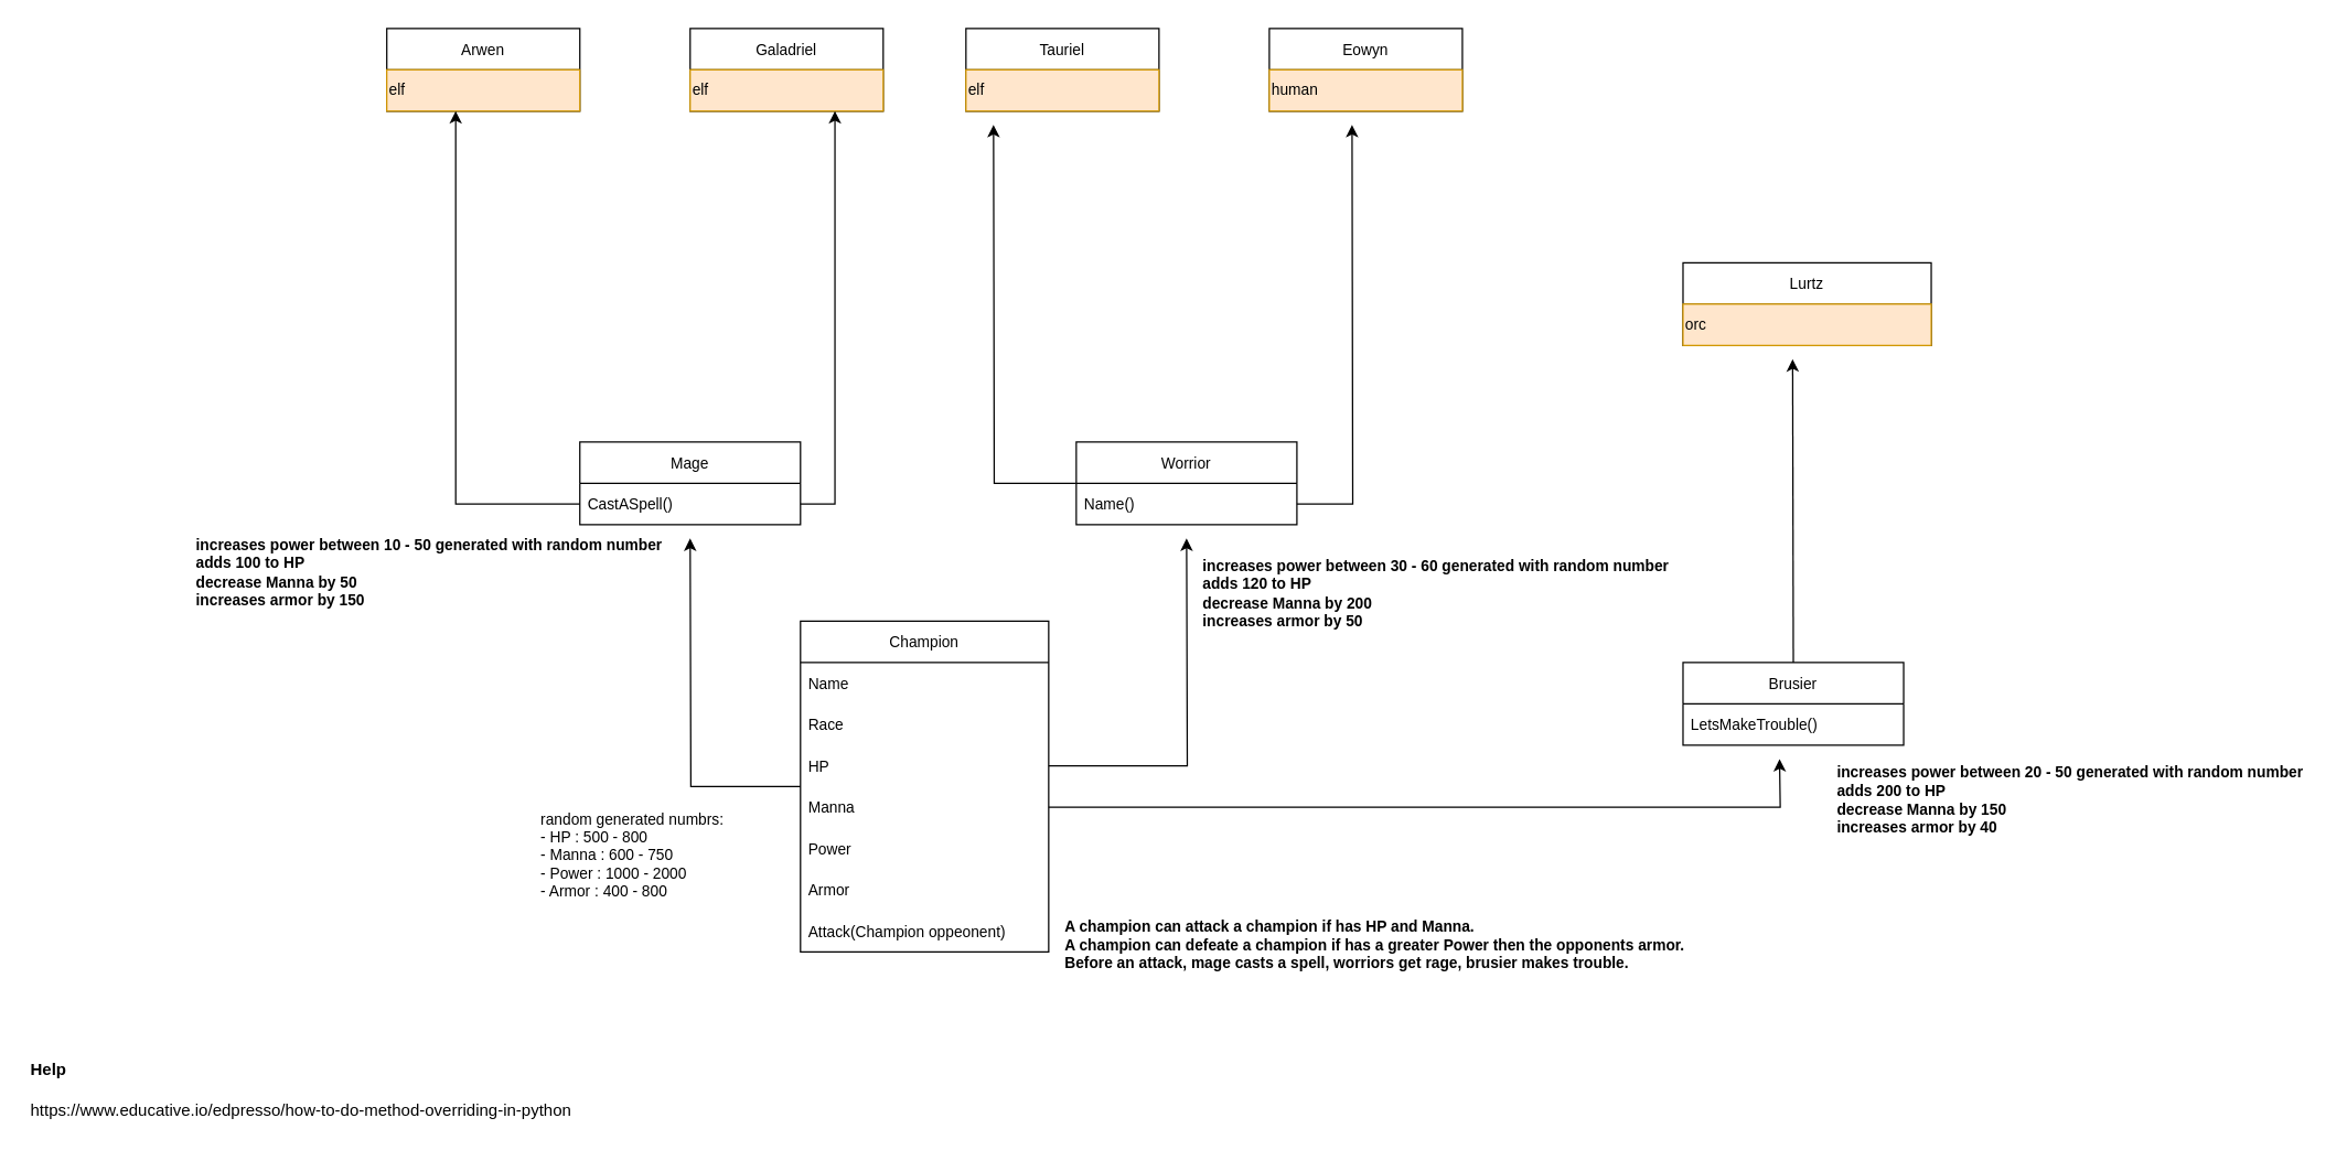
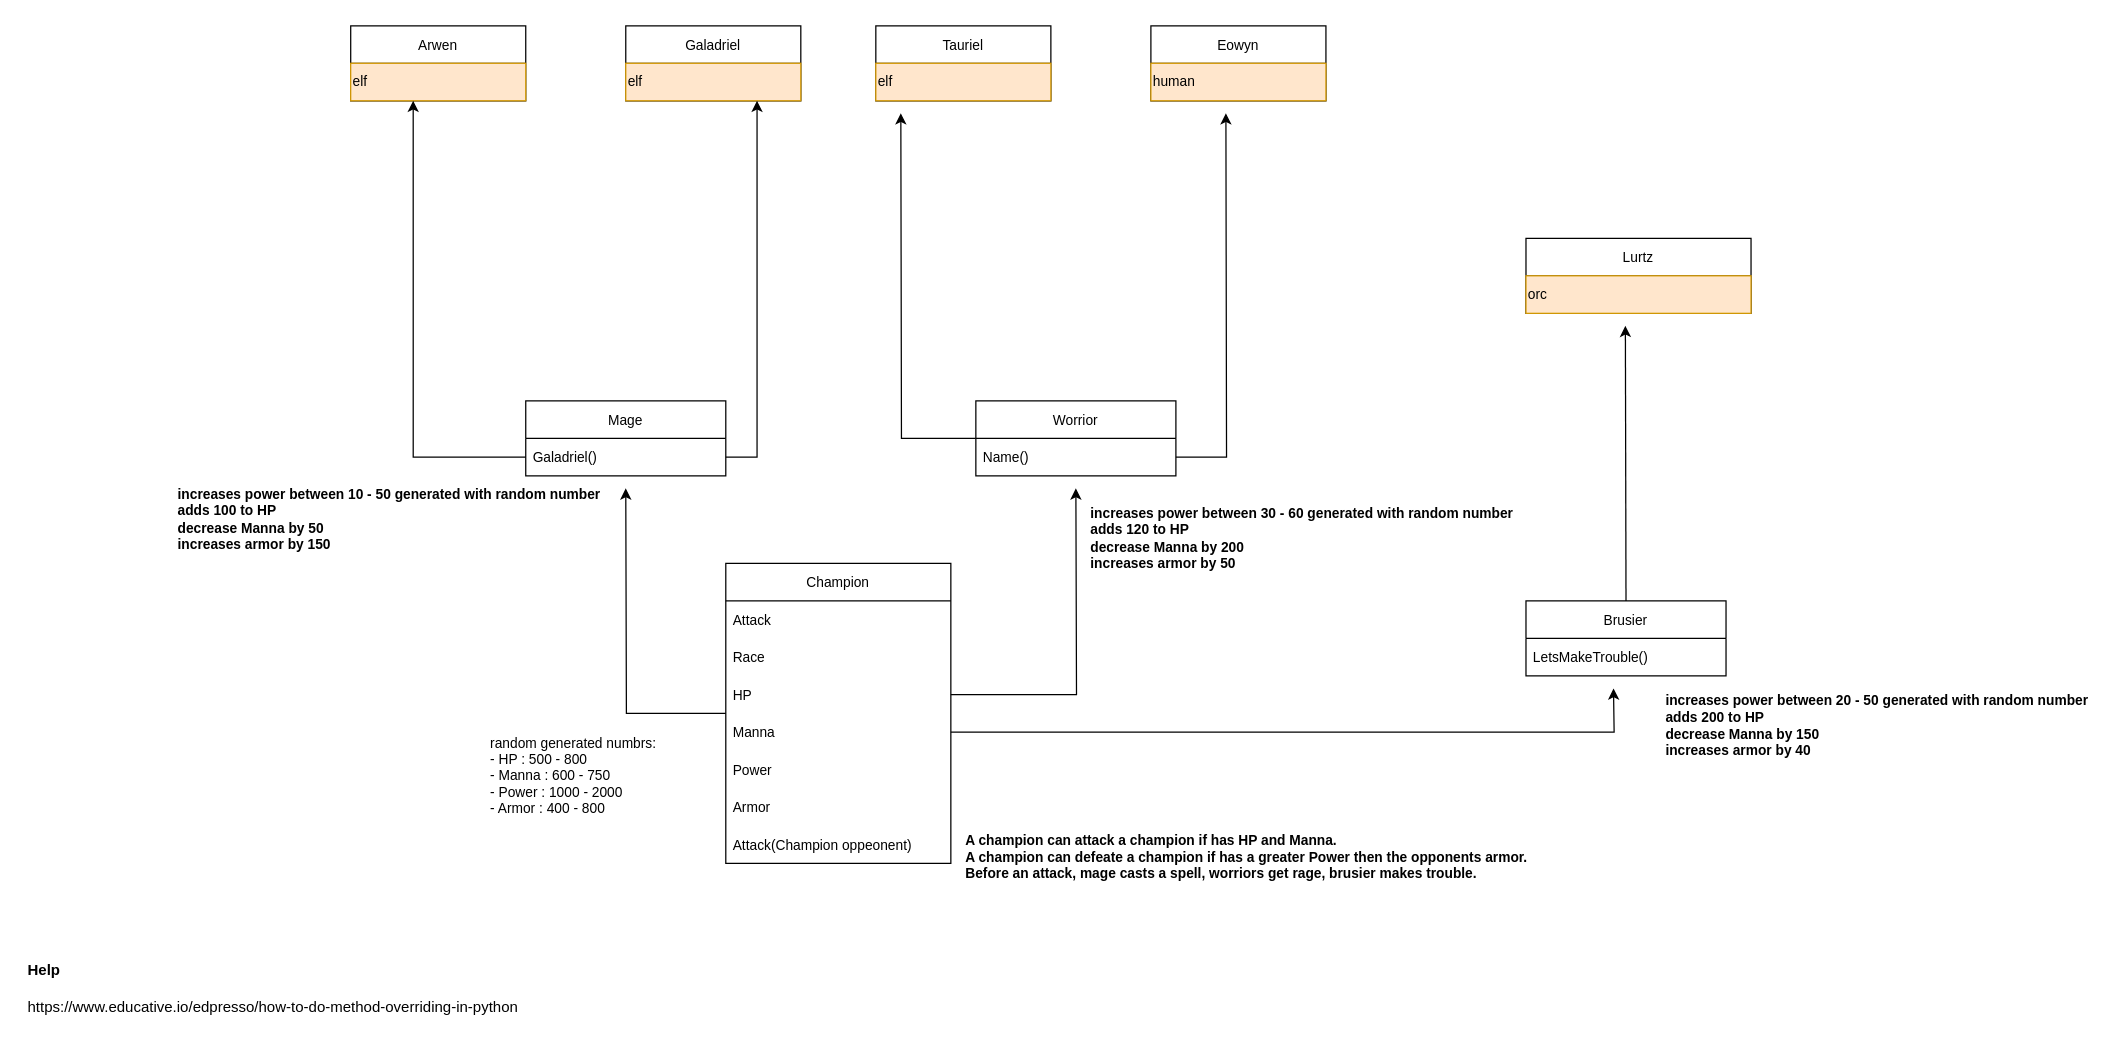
  <mxCell id="0" />
  <mxCell id="1" parent="0" />
  <mxCell id="2" style="edgeStyle=orthogonalEdgeStyle;rounded=0;orthogonalLoop=1;jettySize=auto;html=1;" edge="1" parent="1" source="3"><mxGeometry relative="1" as="geometry"><mxPoint x="500" y="390" as="targetPoint" /></mxGeometry></mxCell>
  <mxCell id="3" value="Champion" style="swimlane;fontStyle=0;childLayout=stackLayout;horizontal=1;startSize=30;horizontalStack=0;resizeParent=1;resizeParentMax=0;resizeLast=0;collapsible=1;marginBottom=0;fontSize=11;" parent="1" vertex="1"><mxGeometry x="580" y="450" width="180" height="240" as="geometry" /></mxCell>
- <mxCell id="4" value="Name" style="text;strokeColor=none;fillColor=none;align=left;verticalAlign=middle;spacingLeft=4;spacingRight=4;overflow=hidden;points=[[0,0.5],[1,0.5]];portConstraint=eastwest;rotatable=0;fontSize=11;" parent="3" vertex="1"><mxGeometry y="30" width="180" height="30" as="geometry" /></mxCell>
+ <mxCell id="4" value="Attack" style="text;strokeColor=none;fillColor=none;align=left;verticalAlign=middle;spacingLeft=4;spacingRight=4;overflow=hidden;points=[[0,0.5],[1,0.5]];portConstraint=eastwest;rotatable=0;fontSize=11;" parent="3" vertex="1"><mxGeometry y="30" width="180" height="30" as="geometry" /></mxCell>
  <mxCell id="5" value="Race" style="text;strokeColor=none;fillColor=none;align=left;verticalAlign=middle;spacingLeft=4;spacingRight=4;overflow=hidden;points=[[0,0.5],[1,0.5]];portConstraint=eastwest;rotatable=0;fontSize=11;" parent="3" vertex="1"><mxGeometry y="60" width="180" height="30" as="geometry" /></mxCell>
  <mxCell id="6" value="HP" style="text;strokeColor=none;fillColor=none;align=left;verticalAlign=middle;spacingLeft=4;spacingRight=4;overflow=hidden;points=[[0,0.5],[1,0.5]];portConstraint=eastwest;rotatable=0;fontSize=11;" parent="3" vertex="1"><mxGeometry y="90" width="180" height="30" as="geometry" /></mxCell>
  <mxCell id="7" value="Manna" style="text;strokeColor=none;fillColor=none;align=left;verticalAlign=middle;spacingLeft=4;spacingRight=4;overflow=hidden;points=[[0,0.5],[1,0.5]];portConstraint=eastwest;rotatable=0;fontSize=11;" parent="3" vertex="1"><mxGeometry y="120" width="180" height="30" as="geometry" /></mxCell>
  <mxCell id="8" value="Power" style="text;strokeColor=none;fillColor=none;align=left;verticalAlign=middle;spacingLeft=4;spacingRight=4;overflow=hidden;points=[[0,0.5],[1,0.5]];portConstraint=eastwest;rotatable=0;fontSize=11;" parent="3" vertex="1"><mxGeometry y="150" width="180" height="30" as="geometry" /></mxCell>
  <mxCell id="9" value="Armor" style="text;strokeColor=none;fillColor=none;align=left;verticalAlign=middle;spacingLeft=4;spacingRight=4;overflow=hidden;points=[[0,0.5],[1,0.5]];portConstraint=eastwest;rotatable=0;fontSize=11;" parent="3" vertex="1"><mxGeometry y="180" width="180" height="30" as="geometry" /></mxCell>
  <mxCell id="10" value="Attack(Champion oppeonent)" style="text;strokeColor=none;fillColor=none;align=left;verticalAlign=middle;spacingLeft=4;spacingRight=4;overflow=hidden;points=[[0,0.5],[1,0.5]];portConstraint=eastwest;rotatable=0;fontSize=11;" parent="3" vertex="1"><mxGeometry y="210" width="180" height="30" as="geometry" /></mxCell>
  <mxCell id="11" value="Arwen" style="swimlane;fontStyle=0;childLayout=stackLayout;horizontal=1;startSize=30;horizontalStack=0;resizeParent=1;resizeParentMax=0;resizeLast=0;collapsible=1;marginBottom=0;fontSize=11;" parent="1" vertex="1"><mxGeometry x="280" y="20" width="140" height="60" as="geometry" /></mxCell>
  <mxCell id="12" value="elf" style="text;html=1;strokeColor=#d79b00;fillColor=#ffe6cc;align=left;verticalAlign=middle;whiteSpace=wrap;rounded=0;fontSize=11;" parent="11" vertex="1"><mxGeometry y="30" width="140" height="30" as="geometry" /></mxCell>
  <mxCell id="13" value="Galadriel" style="swimlane;fontStyle=0;childLayout=stackLayout;horizontal=1;startSize=30;horizontalStack=0;resizeParent=1;resizeParentMax=0;resizeLast=0;collapsible=1;marginBottom=0;fontSize=11;" parent="1" vertex="1"><mxGeometry x="500" y="20" width="140" height="60" as="geometry" /></mxCell>
  <mxCell id="14" value="elf" style="text;html=1;strokeColor=#d79b00;fillColor=#ffe6cc;align=left;verticalAlign=middle;whiteSpace=wrap;rounded=0;fontSize=11;" parent="13" vertex="1"><mxGeometry y="30" width="140" height="30" as="geometry" /></mxCell>
  <mxCell id="15" value="Tauriel" style="swimlane;fontStyle=0;childLayout=stackLayout;horizontal=1;startSize=30;horizontalStack=0;resizeParent=1;resizeParentMax=0;resizeLast=0;collapsible=1;marginBottom=0;fontSize=11;" parent="1" vertex="1"><mxGeometry x="700" y="20" width="140" height="60" as="geometry" /></mxCell>
  <mxCell id="16" value="elf" style="text;html=1;strokeColor=#d79b00;fillColor=#ffe6cc;align=left;verticalAlign=middle;whiteSpace=wrap;rounded=0;fontSize=11;" parent="15" vertex="1"><mxGeometry y="30" width="140" height="30" as="geometry" /></mxCell>
  <mxCell id="17" value="Eowyn" style="swimlane;fontStyle=0;childLayout=stackLayout;horizontal=1;startSize=30;horizontalStack=0;resizeParent=1;resizeParentMax=0;resizeLast=0;collapsible=1;marginBottom=0;fontSize=11;" parent="1" vertex="1"><mxGeometry x="920" y="20" width="140" height="60" as="geometry" /></mxCell>
  <mxCell id="18" value="human" style="text;html=1;strokeColor=#d79b00;fillColor=#ffe6cc;align=left;verticalAlign=middle;whiteSpace=wrap;rounded=0;fontSize=11;" parent="17" vertex="1"><mxGeometry y="30" width="140" height="30" as="geometry" /></mxCell>
  <mxCell id="19" value="Mage" style="swimlane;fontStyle=0;childLayout=stackLayout;horizontal=1;startSize=30;horizontalStack=0;resizeParent=1;resizeParentMax=0;resizeLast=0;collapsible=1;marginBottom=0;fontSize=11;" parent="1" vertex="1"><mxGeometry x="420" y="320" width="160" height="60" as="geometry" /></mxCell>
- <mxCell id="20" value="CastASpell()" style="text;strokeColor=none;fillColor=none;align=left;verticalAlign=middle;spacingLeft=4;spacingRight=4;overflow=hidden;points=[[0,0.5],[1,0.5]];portConstraint=eastwest;rotatable=0;fontSize=11;" parent="19" vertex="1"><mxGeometry y="30" width="160" height="30" as="geometry" /></mxCell>
+ <mxCell id="20" value="Galadriel()" style="text;strokeColor=none;fillColor=none;align=left;verticalAlign=middle;spacingLeft=4;spacingRight=4;overflow=hidden;points=[[0,0.5],[1,0.5]];portConstraint=eastwest;rotatable=0;fontSize=11;" parent="19" vertex="1"><mxGeometry y="30" width="160" height="30" as="geometry" /></mxCell>
  <mxCell id="21" style="edgeStyle=orthogonalEdgeStyle;rounded=0;orthogonalLoop=1;jettySize=auto;html=1;" edge="1" parent="1" source="22"><mxGeometry relative="1" as="geometry"><mxPoint x="720" y="90" as="targetPoint" /></mxGeometry></mxCell>
  <mxCell id="22" value="Worrior" style="swimlane;fontStyle=0;childLayout=stackLayout;horizontal=1;startSize=30;horizontalStack=0;resizeParent=1;resizeParentMax=0;resizeLast=0;collapsible=1;marginBottom=0;fontSize=11;" parent="1" vertex="1"><mxGeometry x="780" y="320" width="160" height="60" as="geometry" /></mxCell>
  <mxCell id="23" value="Name()" style="text;strokeColor=none;fillColor=none;align=left;verticalAlign=middle;spacingLeft=4;spacingRight=4;overflow=hidden;points=[[0,0.5],[1,0.5]];portConstraint=eastwest;rotatable=0;fontSize=11;" parent="22" vertex="1"><mxGeometry y="30" width="160" height="30" as="geometry" /></mxCell>
  <mxCell id="24" value="random generated numbrs:&lt;br&gt;- HP : 500 - 800&lt;br&gt;- Manna : 600 - 750&lt;br&gt;- Power : 1000 - 2000&lt;br&gt;- Armor : 400 - 800" style="text;html=1;strokeColor=none;fillColor=none;align=left;verticalAlign=middle;whiteSpace=wrap;rounded=0;fontSize=11;" parent="1" vertex="1"><mxGeometry x="390" y="590" width="190" height="60" as="geometry" /></mxCell>
  <mxCell id="25" value="&lt;b&gt;increases power between 10 - 50 generated with random number&lt;br&gt;adds 100 to HP&lt;br&gt;decrease Manna by 50&lt;br&gt;increases armor by 150&lt;br&gt;&lt;/b&gt;" style="text;html=1;strokeColor=none;fillColor=none;align=left;verticalAlign=middle;whiteSpace=wrap;rounded=0;fontSize=11;" parent="1" vertex="1"><mxGeometry x="140" y="370" width="370" height="90" as="geometry" /></mxCell>
  <mxCell id="26" value="&lt;b&gt;increases power between 30 - 60 generated with random number&lt;br&gt;adds 120 to HP&lt;br&gt;decrease Manna by 200&lt;br&gt;increases armor by 50&lt;br&gt;&lt;/b&gt;" style="text;html=1;strokeColor=none;fillColor=none;align=left;verticalAlign=middle;whiteSpace=wrap;rounded=0;fontSize=11;" parent="1" vertex="1"><mxGeometry x="870" y="390" width="350" height="80" as="geometry" /></mxCell>
  <mxCell id="27" value="A champion can attack a champion if has HP and Manna.&lt;br&gt;A champion can defeate a champion if has a greater Power then the opponents armor.&lt;br&gt;Before an attack, mage casts a spell, worriors get rage, brusier makes trouble." style="text;html=1;strokeColor=none;fillColor=none;align=left;verticalAlign=middle;whiteSpace=wrap;rounded=0;fontSize=11;fontStyle=1" parent="1" vertex="1"><mxGeometry x="770" y="660" width="490" height="50" as="geometry" /></mxCell>
  <mxCell id="28" value="Lurtz" style="swimlane;fontStyle=0;childLayout=stackLayout;horizontal=1;startSize=30;horizontalStack=0;resizeParent=1;resizeParentMax=0;resizeLast=0;collapsible=1;marginBottom=0;fontSize=11;" parent="1" vertex="1"><mxGeometry x="1220" y="190" width="180" height="60" as="geometry" /></mxCell>
  <mxCell id="29" value="orc" style="text;html=1;strokeColor=#d79b00;fillColor=#ffe6cc;align=left;verticalAlign=middle;whiteSpace=wrap;rounded=0;fontSize=11;" parent="28" vertex="1"><mxGeometry y="30" width="180" height="30" as="geometry" /></mxCell>
  <mxCell id="30" style="edgeStyle=orthogonalEdgeStyle;rounded=0;orthogonalLoop=1;jettySize=auto;html=1;entryX=0.75;entryY=1;entryDx=0;entryDy=0;" edge="1" parent="1" source="20" target="14"><mxGeometry relative="1" as="geometry" /></mxCell>
  <mxCell id="31" style="edgeStyle=orthogonalEdgeStyle;rounded=0;orthogonalLoop=1;jettySize=auto;html=1;" edge="1" parent="1" source="6"><mxGeometry relative="1" as="geometry"><mxPoint x="860" y="390" as="targetPoint" /></mxGeometry></mxCell>
  <mxCell id="32" style="edgeStyle=orthogonalEdgeStyle;rounded=0;orthogonalLoop=1;jettySize=auto;html=1;" edge="1" parent="1" source="23"><mxGeometry relative="1" as="geometry"><mxPoint x="980" y="90" as="targetPoint" /></mxGeometry></mxCell>
  <mxCell id="33" style="edgeStyle=orthogonalEdgeStyle;rounded=0;orthogonalLoop=1;jettySize=auto;html=1;exitX=0.5;exitY=0;exitDx=0;exitDy=0;" edge="1" parent="1" source="34"><mxGeometry relative="1" as="geometry"><mxPoint x="1299.5" y="260" as="targetPoint" /></mxGeometry></mxCell>
  <mxCell id="34" value="Brusier" style="swimlane;fontStyle=0;childLayout=stackLayout;horizontal=1;startSize=30;horizontalStack=0;resizeParent=1;resizeParentMax=0;resizeLast=0;collapsible=1;marginBottom=0;fontSize=11;" vertex="1" parent="1"><mxGeometry x="1220" y="480" width="160" height="60" as="geometry" /></mxCell>
  <mxCell id="35" value="LetsMakeTrouble()" style="text;strokeColor=none;fillColor=none;align=left;verticalAlign=middle;spacingLeft=4;spacingRight=4;overflow=hidden;points=[[0,0.5],[1,0.5]];portConstraint=eastwest;rotatable=0;fontSize=11;" vertex="1" parent="34"><mxGeometry y="30" width="160" height="30" as="geometry" /></mxCell>
  <mxCell id="36" style="edgeStyle=orthogonalEdgeStyle;rounded=0;orthogonalLoop=1;jettySize=auto;html=1;entryX=0.357;entryY=1;entryDx=0;entryDy=0;entryPerimeter=0;" edge="1" parent="1" source="20" target="12"><mxGeometry relative="1" as="geometry" /></mxCell>
  <mxCell id="37" value="&lt;b&gt;increases power between 20 - 50 generated with random number&lt;br&gt;adds 200 to HP&lt;br&gt;decrease Manna by 150&lt;br&gt;increases armor by 40&lt;br&gt;&lt;/b&gt;" style="text;html=1;strokeColor=none;fillColor=none;align=left;verticalAlign=middle;whiteSpace=wrap;rounded=0;fontSize=11;" vertex="1" parent="1"><mxGeometry x="1330" y="540" width="350" height="80" as="geometry" /></mxCell>
  <mxCell id="38" style="edgeStyle=orthogonalEdgeStyle;rounded=0;orthogonalLoop=1;jettySize=auto;html=1;" edge="1" parent="1" source="7"><mxGeometry relative="1" as="geometry"><mxPoint x="1290" y="550" as="targetPoint" /></mxGeometry></mxCell>
  <mxCell id="39" value="&lt;b&gt;Help&lt;/b&gt;&lt;br&gt;&lt;br&gt;https://www.educative.io/edpresso/how-to-do-method-overriding-in-python" style="text;html=1;strokeColor=none;fillColor=none;align=left;verticalAlign=middle;whiteSpace=wrap;rounded=0;" vertex="1" parent="1"><mxGeometry x="20" y="760" width="520" height="60" as="geometry" /></mxCell>
